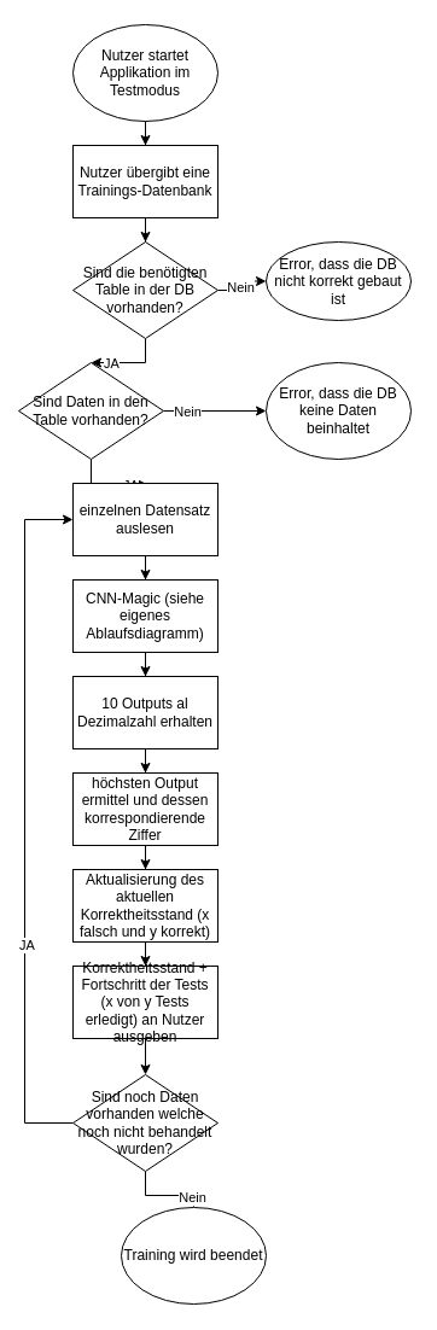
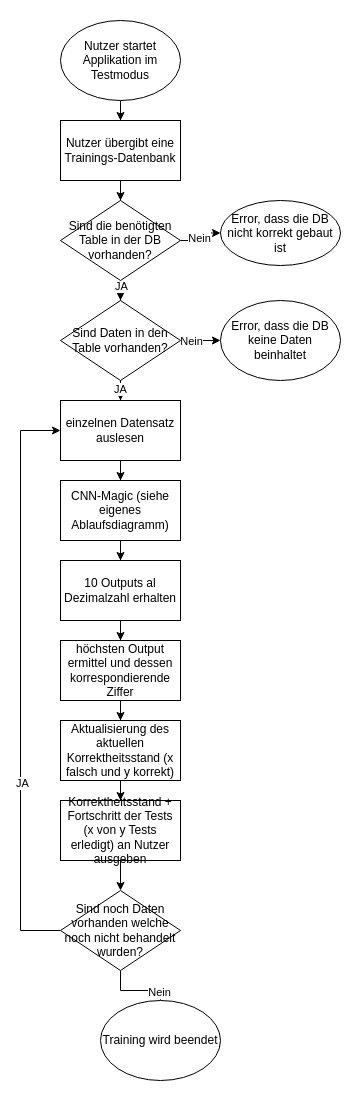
  <mxCell id="0" />
  <mxCell id="1" parent="0" />
  <mxCell id="2" value="" style="edgeStyle=orthogonalEdgeStyle;rounded=0;orthogonalLoop=1;jettySize=auto;html=1;" edge="1" parent="1" source="3" target="5"><mxGeometry relative="1" as="geometry" /></mxCell>
  <mxCell id="3" value="Nutzer startet Applikation im Testmodus" style="ellipse;whiteSpace=wrap;html=1;" vertex="1" parent="1"><mxGeometry x="60" y="20" width="120" height="80" as="geometry" /></mxCell>
  <mxCell id="4" value="" style="edgeStyle=orthogonalEdgeStyle;rounded=0;orthogonalLoop=1;jettySize=auto;html=1;" edge="1" parent="1" source="5" target="10"><mxGeometry relative="1" as="geometry" /></mxCell>
  <mxCell id="5" value="Nutzer übergibt eine Trainings-Datenbank" style="whiteSpace=wrap;html=1;" vertex="1" parent="1"><mxGeometry x="60" y="120" width="120" height="60" as="geometry" /></mxCell>
  <mxCell id="6" value="" style="edgeStyle=orthogonalEdgeStyle;rounded=0;orthogonalLoop=1;jettySize=auto;html=1;" edge="1" parent="1" source="10" target="15"><mxGeometry relative="1" as="geometry" /></mxCell>
  <mxCell id="7" value="JA" style="edgeLabel;html=1;align=center;verticalAlign=middle;resizable=0;points=[];" vertex="1" connectable="0" parent="6"><mxGeometry x="0.5" relative="1" as="geometry"><mxPoint as="offset" /></mxGeometry></mxCell>
  <mxCell id="8" style="edgeStyle=orthogonalEdgeStyle;rounded=0;orthogonalLoop=1;jettySize=auto;html=1;exitX=1;exitY=0.5;exitDx=0;exitDy=0;entryX=0;entryY=0.5;entryDx=0;entryDy=0;" edge="1" parent="1" source="10" target="30"><mxGeometry relative="1" as="geometry" /></mxCell>
  <mxCell id="9" value="Nein" style="edgeLabel;html=1;align=center;verticalAlign=middle;resizable=0;points=[];" vertex="1" connectable="0" parent="8"><mxGeometry x="-0.25" y="3" relative="1" as="geometry"><mxPoint as="offset" /></mxGeometry></mxCell>
  <mxCell id="10" value="Sind die benötigten Table in der DB vorhanden?" style="rhombus;whiteSpace=wrap;html=1;" vertex="1" parent="1"><mxGeometry x="60" y="200" width="120" height="80" as="geometry" /></mxCell>
  <mxCell id="11" value="" style="edgeStyle=orthogonalEdgeStyle;rounded=0;orthogonalLoop=1;jettySize=auto;html=1;" edge="1" parent="1" source="15" target="17"><mxGeometry relative="1" as="geometry" /></mxCell>
  <mxCell id="12" value="JA" style="edgeLabel;html=1;align=center;verticalAlign=middle;resizable=0;points=[];" vertex="1" connectable="0" parent="11"><mxGeometry x="0.6" y="-1" relative="1" as="geometry"><mxPoint as="offset" /></mxGeometry></mxCell>
  <mxCell id="13" style="edgeStyle=orthogonalEdgeStyle;rounded=0;orthogonalLoop=1;jettySize=auto;html=1;entryX=0;entryY=0.5;entryDx=0;entryDy=0;" edge="1" parent="1" source="15" target="31"><mxGeometry relative="1" as="geometry" /></mxCell>
  <mxCell id="14" value="Nein" style="edgeLabel;html=1;align=center;verticalAlign=middle;resizable=0;points=[];" vertex="1" connectable="0" parent="13"><mxGeometry x="-0.6" y="-1" relative="1" as="geometry"><mxPoint x="2" y="-1" as="offset" /></mxGeometry></mxCell>
- <mxCell id="15" value="Sind Daten in den Table vorhanden?" style="rhombus;whiteSpace=wrap;html=1;" vertex="1" parent="1"><mxGeometry x="15" y="300" width="120" height="80" as="geometry" /></mxCell>
+ <mxCell id="15" value="Sind Daten in den Table vorhanden?" style="rhombus;whiteSpace=wrap;html=1;" vertex="1" parent="1"><mxGeometry x="60" y="300" width="120" height="80" as="geometry" /></mxCell>
  <mxCell id="16" value="" style="edgeStyle=orthogonalEdgeStyle;rounded=0;orthogonalLoop=1;jettySize=auto;html=1;" edge="1" parent="1" source="17" target="19"><mxGeometry relative="1" as="geometry" /></mxCell>
  <mxCell id="17" value="einzelnen Datensatz auslesen" style="whiteSpace=wrap;html=1;" vertex="1" parent="1"><mxGeometry x="60" y="400" width="120" height="60" as="geometry" /></mxCell>
  <mxCell id="18" value="" style="edgeStyle=orthogonalEdgeStyle;rounded=0;orthogonalLoop=1;jettySize=auto;html=1;" edge="1" parent="1" source="19" target="21"><mxGeometry relative="1" as="geometry" /></mxCell>
  <mxCell id="19" value="CNN-Magic (siehe eigenes Ablaufsdiagramm)" style="whiteSpace=wrap;html=1;" vertex="1" parent="1"><mxGeometry x="60" y="480" width="120" height="60" as="geometry" /></mxCell>
  <mxCell id="20" value="" style="edgeStyle=orthogonalEdgeStyle;rounded=0;orthogonalLoop=1;jettySize=auto;html=1;" edge="1" parent="1" source="21" target="23"><mxGeometry relative="1" as="geometry" /></mxCell>
  <mxCell id="21" value="10 Outputs al Dezimalzahl erhalten" style="whiteSpace=wrap;html=1;" vertex="1" parent="1"><mxGeometry x="60" y="560" width="120" height="60" as="geometry" /></mxCell>
  <mxCell id="22" value="" style="edgeStyle=orthogonalEdgeStyle;rounded=0;orthogonalLoop=1;jettySize=auto;html=1;" edge="1" parent="1" source="23" target="33"><mxGeometry relative="1" as="geometry" /></mxCell>
  <mxCell id="23" value="höchsten Output ermittel und dessen korrespondierende Ziffer" style="whiteSpace=wrap;html=1;" vertex="1" parent="1"><mxGeometry x="60" y="640" width="120" height="60" as="geometry" /></mxCell>
  <mxCell id="24" style="edgeStyle=orthogonalEdgeStyle;rounded=0;orthogonalLoop=1;jettySize=auto;html=1;entryX=0;entryY=0.5;entryDx=0;entryDy=0;exitX=0;exitY=0.5;exitDx=0;exitDy=0;" edge="1" parent="1" source="28" target="17"><mxGeometry relative="1" as="geometry"><Array as="points"><mxPoint x="20" y="930" /><mxPoint x="20" y="430" /></Array></mxGeometry></mxCell>
  <mxCell id="25" value="JA" style="edgeLabel;html=1;align=center;verticalAlign=middle;resizable=0;points=[];" vertex="1" connectable="0" parent="24"><mxGeometry x="-0.353" y="-1" relative="1" as="geometry"><mxPoint as="offset" /></mxGeometry></mxCell>
  <mxCell id="26" value="" style="edgeStyle=orthogonalEdgeStyle;rounded=0;orthogonalLoop=1;jettySize=auto;html=1;" edge="1" parent="1" source="28" target="29"><mxGeometry relative="1" as="geometry" /></mxCell>
  <mxCell id="27" value="Nein" style="edgeLabel;html=1;align=center;verticalAlign=middle;resizable=0;points=[];" vertex="1" connectable="0" parent="26"><mxGeometry x="0.667" y="-1" relative="1" as="geometry"><mxPoint as="offset" /></mxGeometry></mxCell>
  <mxCell id="28" value="Sind noch Daten vorhanden welche noch nicht behandelt wurden?" style="rhombus;whiteSpace=wrap;html=1;" vertex="1" parent="1"><mxGeometry x="60" y="890" width="120" height="80" as="geometry" /></mxCell>
  <mxCell id="29" value="Training wird beendet" style="ellipse;whiteSpace=wrap;html=1;" vertex="1" parent="1"><mxGeometry x="100" y="1000" width="120" height="80" as="geometry" /></mxCell>
  <mxCell id="30" value="Error, dass die DB nicht korrekt gebaut ist" style="ellipse;whiteSpace=wrap;html=1;" vertex="1" parent="1"><mxGeometry x="220" y="200" width="120" height="65" as="geometry" /></mxCell>
  <mxCell id="31" value="Error, dass die DB keine Daten beinhaltet" style="ellipse;whiteSpace=wrap;html=1;" vertex="1" parent="1"><mxGeometry x="220" y="300" width="120" height="80" as="geometry" /></mxCell>
  <mxCell id="32" value="" style="edgeStyle=orthogonalEdgeStyle;rounded=0;orthogonalLoop=1;jettySize=auto;html=1;" edge="1" parent="1" source="33" target="35"><mxGeometry relative="1" as="geometry" /></mxCell>
  <mxCell id="33" value="Aktualisierung des aktuellen Korrektheitsstand (x falsch und y korrekt) " style="whiteSpace=wrap;html=1;" vertex="1" parent="1"><mxGeometry x="60" y="720" width="120" height="60" as="geometry" /></mxCell>
  <mxCell id="34" value="" style="edgeStyle=orthogonalEdgeStyle;rounded=0;orthogonalLoop=1;jettySize=auto;html=1;" edge="1" parent="1" source="35" target="28"><mxGeometry relative="1" as="geometry" /></mxCell>
  <mxCell id="35" value="Korrektheitsstand + Fortschritt der Tests (x von y Tests erledigt) an Nutzer ausgeben" style="whiteSpace=wrap;html=1;" vertex="1" parent="1"><mxGeometry x="60" y="800" width="120" height="60" as="geometry" /></mxCell>
